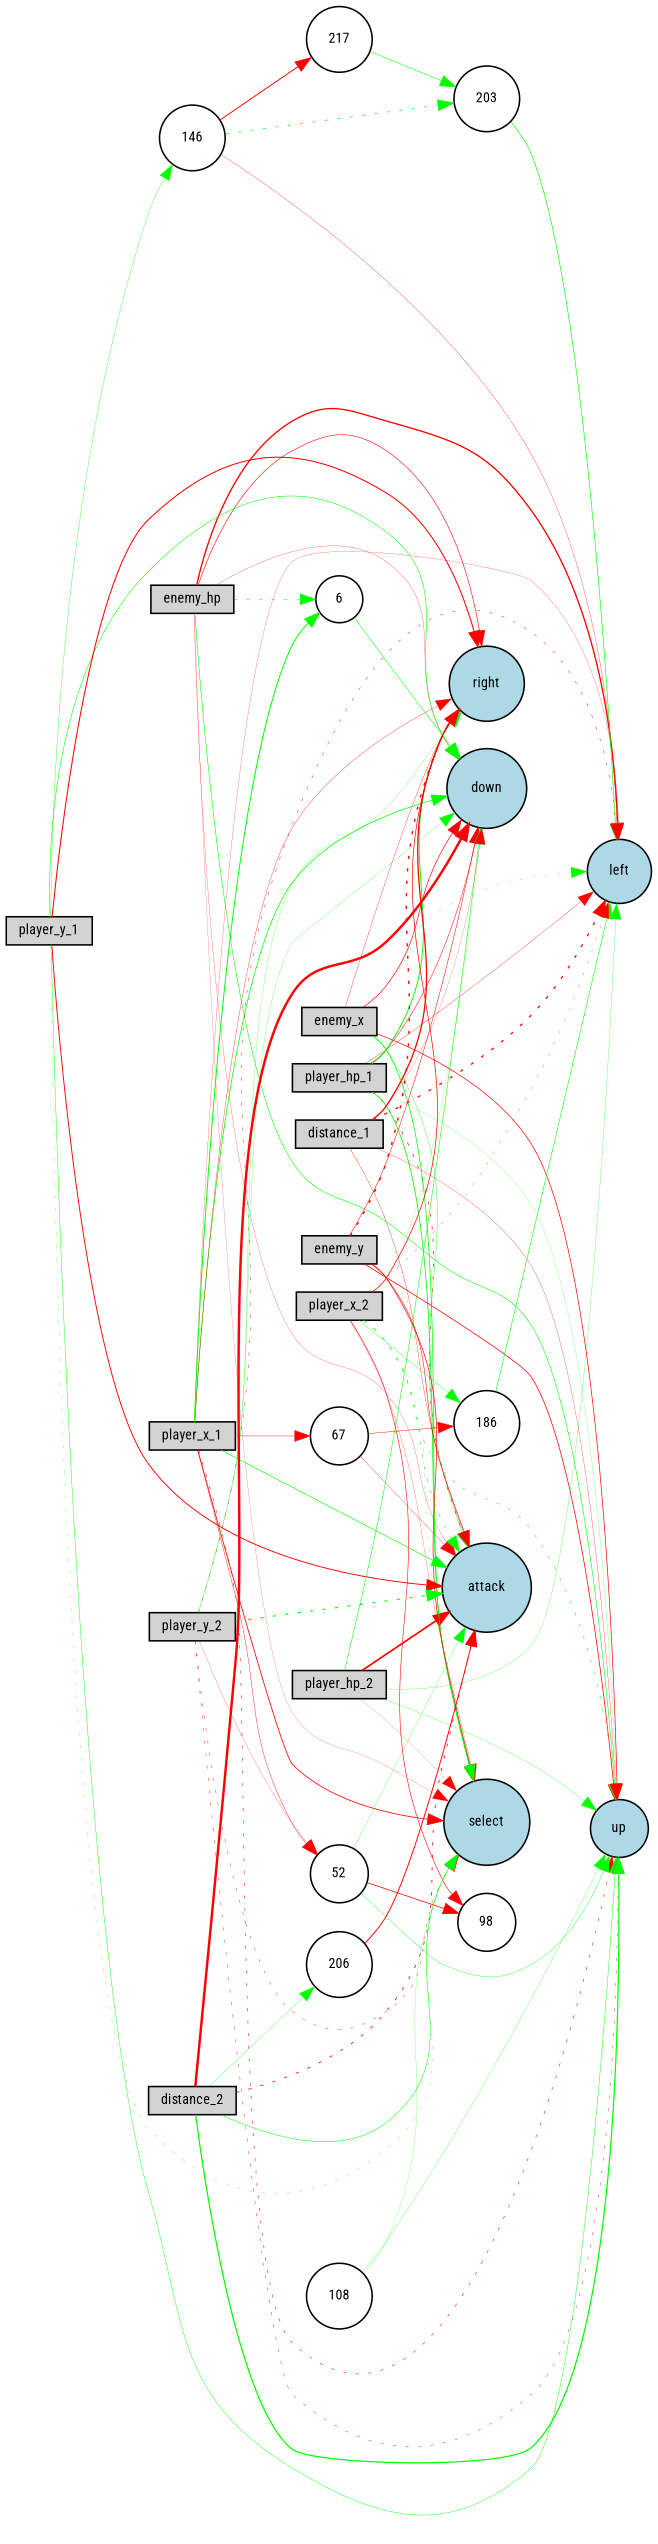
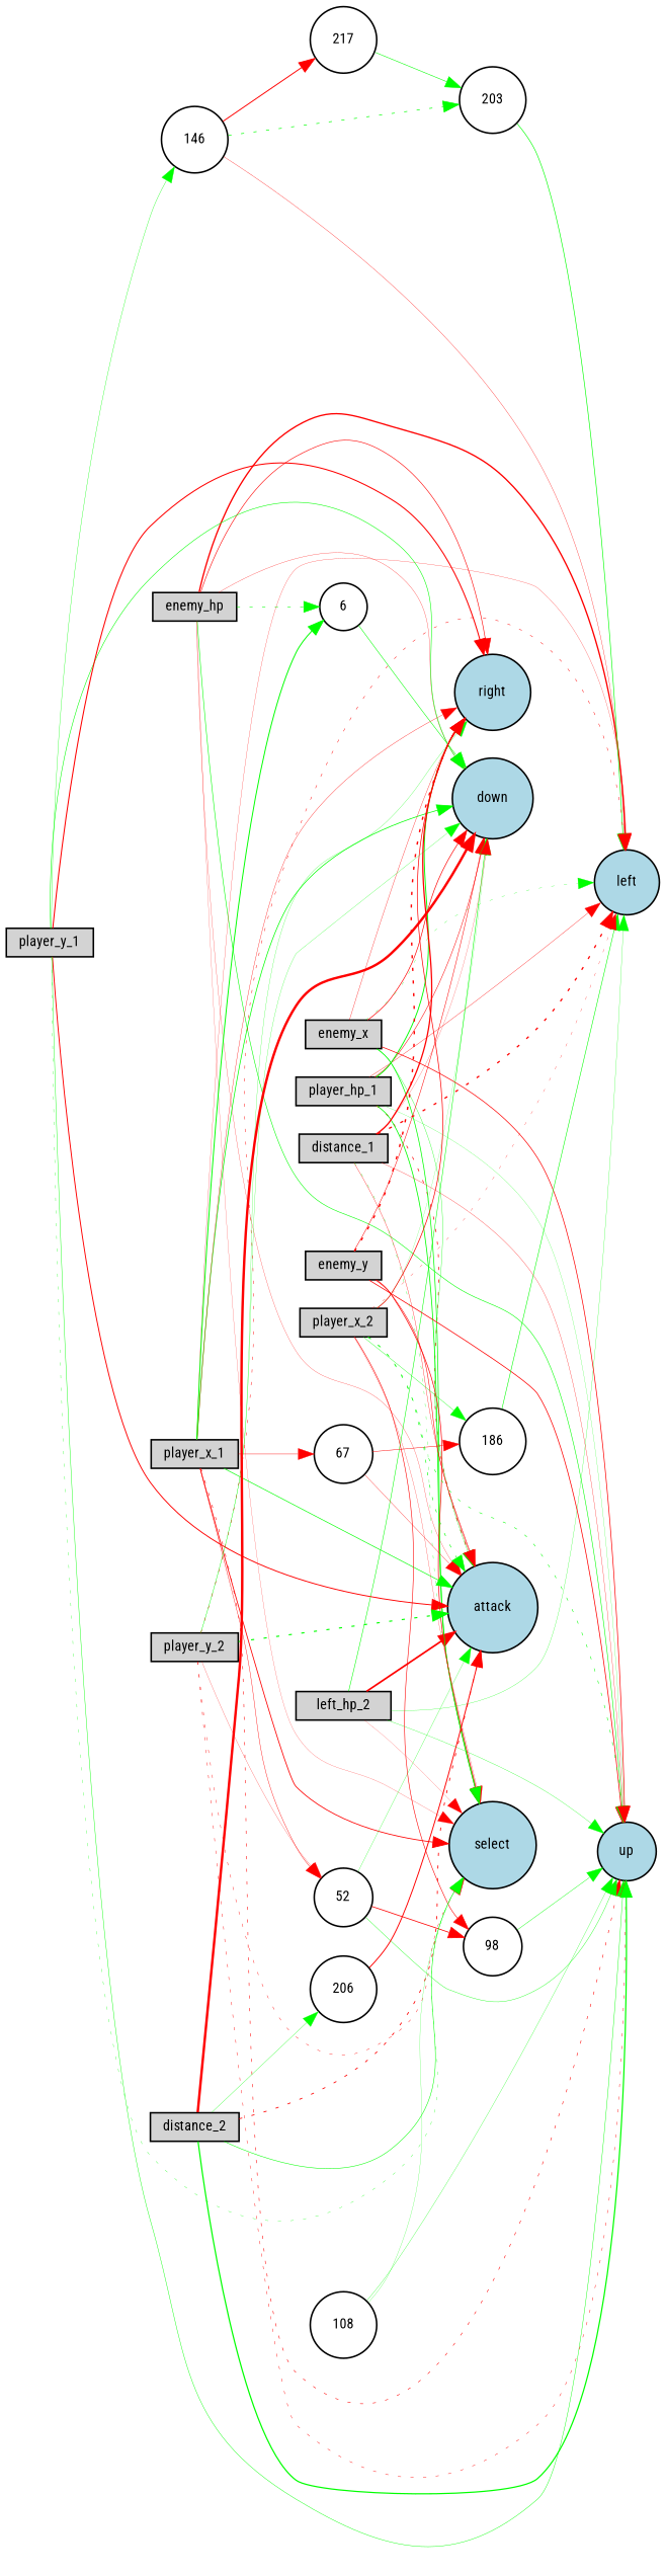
  digraph {
    fontname="Roboto Condensed"
    rankdir=LR
    node [fillcolor=lightgray fontname="Roboto Condensed" fontsize=9 shape=circle style=filled]
    edge [color=red fontname="Roboto Condensed" style=solid]
    enemy_hp [height=0.2 shape=box width=0.2]
    attack [fillcolor=lightblue height=0.2 width=0.2]
    up [fillcolor=lightblue height=0.2 width=0.2]
    down [fillcolor=lightblue height=0.2 width=0.2]
    left [fillcolor=lightblue height=0.2 width=0.2]
    right [fillcolor=lightblue height=0.2 width=0.2]
    select [fillcolor=lightblue height=0.2 width=0.2]
    6 [fillcolor=white height=0.2 width=0.2]
    player_hp_1 [height=0.2 shape=box width=0.2]
-   player_hp_2 [height=0.2 shape=box width=0.2]
+   player_hp_2 [height=0.2 shape=box width=0.2 label=left_hp_2]
    enemy_x [height=0.2 shape=box width=0.2]
    enemy_y [height=0.2 shape=box width=0.2]
    player_x_1 [height=0.2 shape=box width=0.2]
    67 [fillcolor=white height=0.2 width=0.2]
    52 [fillcolor=white height=0.2 width=0.2]
    186 [fillcolor=white height=0.2 width=0.2]
    98 [fillcolor=white height=0.2 width=0.2]
    player_y_1 [height=0.2 shape=box width=0.2]
    146 [fillcolor=white height=0.2 width=0.2]
    203 [fillcolor=white height=0.2 width=0.2]
    217 [fillcolor=white height=0.2 width=0.2]
    player_x_2 [height=0.2 shape=box width=0.2]
    player_y_2 [height=0.2 shape=box width=0.2]
    distance_1 [height=0.2 shape=box width=0.2]
    distance_2 [height=0.2 shape=box width=0.2]
    206 [fillcolor=white height=0.2 width=0.2]
    108 [fillcolor=white height=0.2 width=0.2]
    enemy_hp -> attack [penwidth=0.15128452556356872]
    enemy_hp -> up [color=green penwidth=0.3522094524048023]
    enemy_hp -> down [penwidth=0.16566329141849873]
    enemy_hp -> left [penwidth=0.8477613629951202]
    enemy_hp -> right [penwidth=0.37270011318374774]
    enemy_hp -> select [penwidth=0.121025192882006]
    enemy_hp -> 6 [color=green penwidth=0.3319359889874354 style=dotted]
    6 -> down [color=green penwidth=0.3329840434899272]
    player_hp_1 -> attack [penwidth=0.4423114911311672 style=dotted]
    player_hp_1 -> up [color=green penwidth=0.128392430882868]
    player_hp_1 -> down [penwidth=0.31639088533355597]
    player_hp_1 -> left [penwidth=0.2083021839013814]
    player_hp_1 -> right [color=green penwidth=0.5810384164586485]
    player_hp_1 -> select [color=green penwidth=0.4988206070846193]
    player_hp_2 -> attack [penwidth=1.0829269102502903]
    player_hp_2 -> up [color=green penwidth=0.17921292160472746]
    player_hp_2 -> down [color=green penwidth=0.33189765257027903]
    player_hp_2 -> left [color=green penwidth=0.16295436491216142]
    player_hp_2 -> select [penwidth=0.1023556744339332]
    enemy_x -> attack [color=green penwidth=0.2126130522330521]
    enemy_x -> up [penwidth=0.4410109517205175]
    enemy_x -> down [penwidth=0.416841842874629]
    enemy_x -> left [color=green penwidth=0.16601866461122083 style=dotted]
    enemy_x -> right [penwidth=0.20743382342395772]
    enemy_x -> select [color=green penwidth=0.4596767954801433]
    enemy_y -> attack [penwidth=0.3419322496320732]
    enemy_y -> up [penwidth=0.4675811022577785]
    enemy_y -> down [penwidth=0.31920069997608413]
    enemy_y -> right [penwidth=0.8959794942373049 style=dotted]
    enemy_y -> select [penwidth=0.43223964653600633]
    player_x_1 -> attack [color=green penwidth=0.4027118684148093]
    player_x_1 -> up [penwidth=0.3464755852915611 style=dotted]
    player_x_1 -> down [color=green penwidth=0.4537514171296758]
    player_x_1 -> left [penwidth=0.14619007949582818]
    player_x_1 -> right [penwidth=0.2125212093121901]
    player_x_1 -> select [penwidth=0.5117134665220101]
    player_x_1 -> 6 [color=green penwidth=0.6113939072882]
    player_x_1 -> 67 [penwidth=0.24916850530125859]
    player_x_1 -> 52 [penwidth=0.24719673758868996]
    67 -> attack [penwidth=0.1940057494750923]
    67 -> 186 [penwidth=0.28876236829585256]
    52 -> attack [color=green penwidth=0.16880882204138342]
    52 -> up [color=green penwidth=0.23053691187004555]
    52 -> 98 [penwidth=0.48277973103395355]
    186 -> left [color=green penwidth=0.3495962897965842]
+   98 -> up [color=green penwidth=0.2513058772211738]
    player_y_1 -> attack [penwidth=0.5934073273298524]
    player_y_1 -> up [color=green penwidth=0.2645369051945198]
    player_y_1 -> down [color=green penwidth=0.3421732522043171]
    player_y_1 -> right [penwidth=0.6567381330655043]
    player_y_1 -> select [color=green penwidth=0.1894478023424241 style=dotted]
    player_y_1 -> 146 [color=green penwidth=0.21001845621703313]
    146 -> left [penwidth=0.1933795190834643]
    146 -> 203 [color=green penwidth=0.4267459868121255 style=dotted]
    146 -> 217 [penwidth=0.6044191882202662]
    203 -> left [color=green penwidth=0.3973154765639333]
    217 -> 203 [color=green penwidth=0.3370960560077737]
    player_x_2 -> attack [color=green penwidth=0.38717484744202224 style=dotted]
    player_x_2 -> up [color=green penwidth=0.33351169733088204 style=dotted]
    player_x_2 -> down [color=green penwidth=0.10356820349820503]
    player_x_2 -> left [penwidth=0.16380783984292355 style=dotted]
    player_x_2 -> right [penwidth=0.44650426765394513]
    player_x_2 -> select [penwidth=0.14529551148816608]
    player_x_2 -> 186 [color=green penwidth=0.22141395958929283]
    player_x_2 -> 98 [penwidth=0.36162370764039886]
    player_y_2 -> attack [color=green penwidth=0.7221013667008803 style=dotted]
    player_y_2 -> up [penwidth=0.2626981816634292 style=dotted]
    player_y_2 -> down [color=green penwidth=0.1516007852911244]
    player_y_2 -> left [penwidth=0.285646534225681 style=dotted]
    player_y_2 -> right [color=green penwidth=0.15049668908856645]
    player_y_2 -> select [penwidth=0.2449985668519447 style=dotted]
    player_y_2 -> 52 [penwidth=0.13747403741695435]
    distance_1 -> attack [penwidth=0.20510986369546452]
    distance_1 -> up [penwidth=0.17899811096089263]
    distance_1 -> down [penwidth=0.12628502268931716]
    distance_1 -> left [penwidth=0.816436704551267 style=dotted]
    distance_1 -> right [penwidth=0.8045965805575276]
    distance_1 -> select [color=green penwidth=0.17948434316788497 style=dotted]
    distance_2 -> attack [penwidth=0.5266643817650565 style=dotted]
    distance_2 -> up [color=green penwidth=0.7721838575939184]
    distance_2 -> down [penwidth=1.5496581313042979]
    distance_2 -> select [color=green penwidth=0.3249958853155721]
    distance_2 -> 206 [color=green penwidth=0.18759288626234388]
    206 -> attack [penwidth=0.5992055255043394]
    108 -> up [color=green penwidth=0.17471231599916226]
    108 -> select [color=green penwidth=0.13537393513018853]
  }
